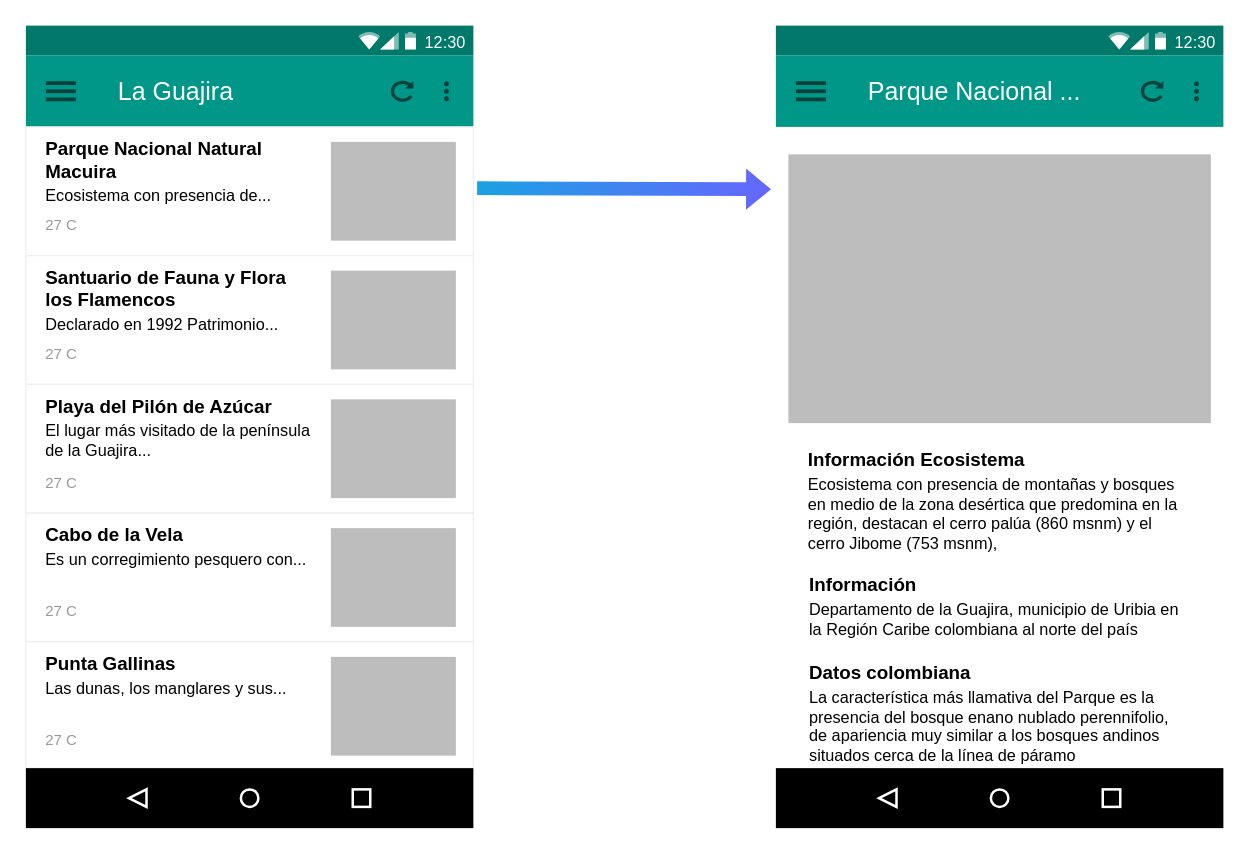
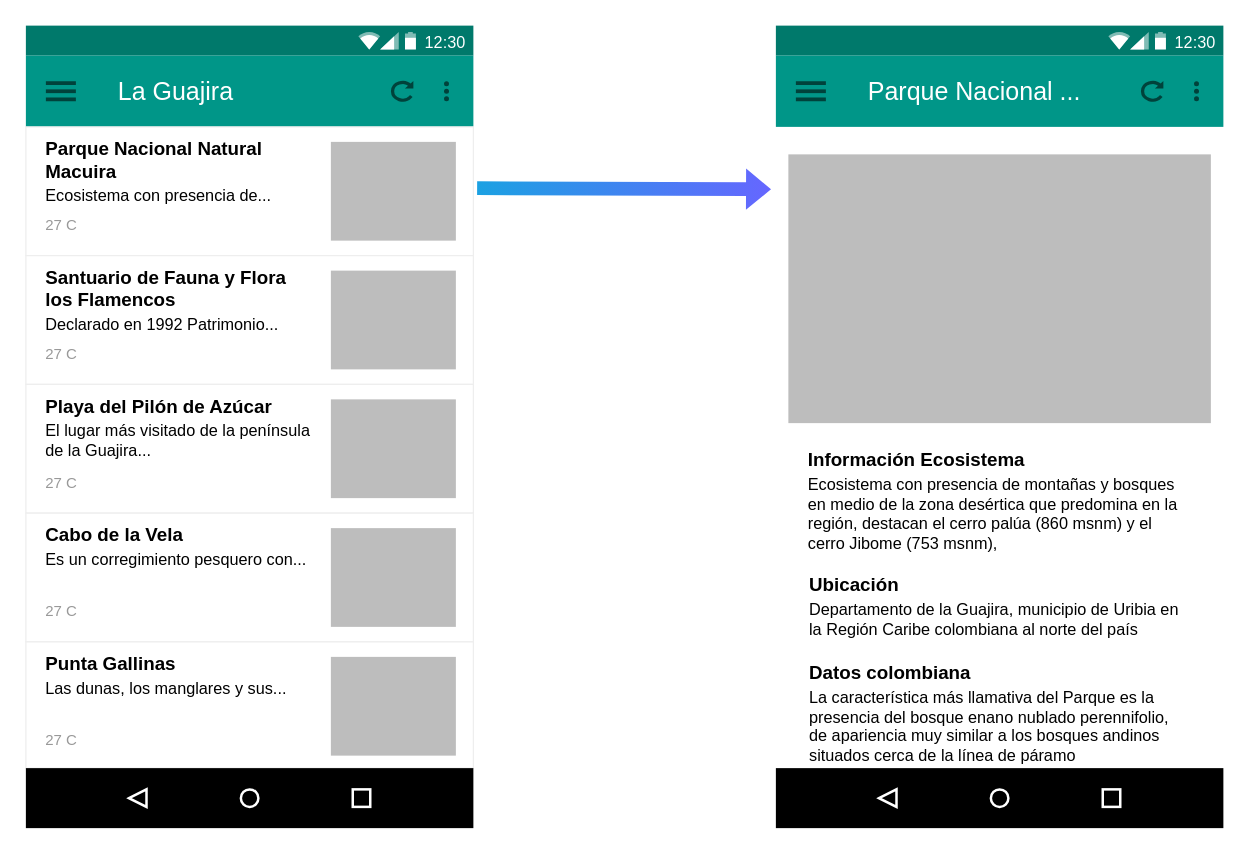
  <mxCell id="0" />
  <mxCell id="1" parent="0" />
  <mxCell id="2" value="" style="dashed=0;shape=rect;fillColor=#ffffff;strokeColor=none;" vertex="1" parent="1"><mxGeometry x="20" y="20" width="358" height="642" as="geometry" /></mxCell>
  <mxCell id="3" value="12:30" style="dashed=0;shape=rect;align=right;fillColor=#00796B;strokeColor=none;fontColor=#FFFFFF;spacingRight=4;spacingTop=1;fontStyle=0;fontSize=13;resizeWidth=1;" vertex="1" parent="2"><mxGeometry width="358" height="24" relative="1" as="geometry" /></mxCell>
  <mxCell id="4" value="" style="dashed=0;shape=mxgraph.gmdl.top_bar;fillColor=#2D3986;strokeColor=none;" vertex="1" parent="3"><mxGeometry x="1" y="0.5" width="46" height="14" relative="1" as="geometry"><mxPoint x="-92" y="-7" as="offset" /></mxGeometry></mxCell>
  <mxCell id="5" value="La Guajira" style="dashed=0;shape=rect;strokeColor=none;fillColor=#009688;resizeWidth=1;fontSize=20;fontColor=#FFFFFF;spacingTop=-3;verticalAlign=middle;align=left;spacingLeft=72;" vertex="1" parent="2"><mxGeometry width="358" height="57" relative="1" as="geometry"><mxPoint y="24" as="offset" /></mxGeometry></mxCell>
  <mxCell id="6" value="" style="dashed=0;shape=mxgraph.gmdl.preferences;strokeColor=none;fillColor=#00423B;" vertex="1" parent="5"><mxGeometry y="0.5" width="24" height="16" relative="1" as="geometry"><mxPoint x="16" y="-8" as="offset" /></mxGeometry></mxCell>
  <mxCell id="7" value="" style="dashed=0;shape=mxgraph.gmdl.refresh;strokeColor=#00423B;fillColor=#00423B;strokeWidth=2;" vertex="1" parent="5"><mxGeometry x="1" y="0.5" width="16" height="16" relative="1" as="geometry"><mxPoint x="-65" y="-8" as="offset" /></mxGeometry></mxCell>
  <mxCell id="8" value="" style="dashed=0;shape=mxgraph.gmdl.settings;strokeColor=none;fillColor=#00423B;" vertex="1" parent="5"><mxGeometry x="1" y="0.5" width="5" height="16" relative="1" as="geometry"><mxPoint x="-24" y="-8" as="offset" /></mxGeometry></mxCell>
  <mxCell id="9" value="" style="shape=rect;fillColor=#ffffff;strokeColor=#eeeeee;shadow=0;resizeWidth=1;" vertex="1" parent="2"><mxGeometry width="358" height="103" relative="1" as="geometry"><mxPoint y="81" as="offset" /></mxGeometry></mxCell>
  <mxCell id="10" value="Parque Nacional Natural Macuira" style="text;whiteSpace=wrap;fontColor=#000000;verticalAlign=top;align=left;fontSize=15;spacing=16;spacingBottom=0;spacingTop=-12;resizeWidth=1;fontStyle=1" vertex="1" parent="9"><mxGeometry width="244" height="60" relative="1" as="geometry" /></mxCell>
  <mxCell id="11" value="Ecosistema con presencia de..." style="text;whiteSpace=wrap;spacingLeft=16;spacingRight=16;spacing=0;fontSize=13;fontColor=#000000;spacingBottom=0;spacingTop=-5;resizeWidth=1;" vertex="1" parent="9"><mxGeometry width="244" height="20" relative="1" as="geometry"><mxPoint y="48" as="offset" /></mxGeometry></mxCell>
  <mxCell id="12" value="27 C" style="text;whiteSpace=wrap;spacingLeft=16;spacingRight=16;spacing=0;fontSize=12;fontColor=#999999;spacingBottom=0;spacingTop=-5;resizeWidth=1;" vertex="1" parent="9"><mxGeometry width="244" height="20" relative="1" as="geometry"><mxPoint y="72" as="offset" /></mxGeometry></mxCell>
  <mxCell id="13" value="" style="dashed=0;shape=mxgraph.gmdl.marginRect;rectMargin=12;rectMarginLeft=-12;fillColor=#BDBDBD;strokeColor=none;" vertex="1" parent="9"><mxGeometry x="244" width="112" height="103" as="geometry" /></mxCell>
  <mxCell id="14" value="" style="shape=rect;fillColor=#ffffff;strokeColor=#eeeeee;shadow=0;resizeWidth=1;" vertex="1" parent="2"><mxGeometry width="358" height="103" relative="1" as="geometry"><mxPoint y="184" as="offset" /></mxGeometry></mxCell>
  <mxCell id="15" value="Santuario de Fauna y Flora los Flamencos" style="text;whiteSpace=wrap;fontColor=#000000;verticalAlign=top;align=left;fontSize=15;spacing=16;spacingBottom=0;spacingTop=-12;resizeWidth=1;fontStyle=1" vertex="1" parent="14"><mxGeometry width="244" height="60" relative="1" as="geometry" /></mxCell>
  <mxCell id="16" value="Declarado en 1992 Patrimonio..." style="text;whiteSpace=wrap;spacingLeft=16;spacingRight=16;spacing=0;fontSize=13;fontColor=#000000;spacingBottom=0;spacingTop=-5;resizeWidth=1;" vertex="1" parent="14"><mxGeometry width="244" height="20" relative="1" as="geometry"><mxPoint y="48" as="offset" /></mxGeometry></mxCell>
  <mxCell id="17" value="27 C" style="text;whiteSpace=wrap;spacingLeft=16;spacingRight=16;spacing=0;fontSize=12;fontColor=#999999;spacingBottom=0;spacingTop=-5;resizeWidth=1;" vertex="1" parent="14"><mxGeometry width="244" height="20" relative="1" as="geometry"><mxPoint y="72" as="offset" /></mxGeometry></mxCell>
  <mxCell id="18" value="" style="dashed=0;shape=mxgraph.gmdl.marginRect;rectMargin=12;rectMarginLeft=-12;fillColor=#BDBDBD;strokeColor=none;" vertex="1" parent="14"><mxGeometry x="244" width="112" height="103" as="geometry" /></mxCell>
  <mxCell id="19" value="" style="shape=rect;fillColor=#ffffff;strokeColor=#eeeeee;shadow=0;resizeWidth=1;" vertex="1" parent="2"><mxGeometry width="358" height="103" relative="1" as="geometry"><mxPoint y="287" as="offset" /></mxGeometry></mxCell>
  <mxCell id="20" value="Playa del Pilón de Azúcar" style="text;whiteSpace=wrap;fontColor=#000000;verticalAlign=top;align=left;fontSize=15;spacing=16;spacingBottom=0;spacingTop=-12;resizeWidth=1;fontStyle=1" vertex="1" parent="19"><mxGeometry width="244" height="60" relative="1" as="geometry" /></mxCell>
  <mxCell id="21" value="El lugar más visitado de la península de la Guajira..." style="text;whiteSpace=wrap;spacingLeft=16;spacingRight=16;spacing=0;fontSize=13;fontColor=#000000;spacingBottom=0;spacingTop=-5;resizeWidth=1;" vertex="1" parent="19"><mxGeometry width="244" height="20" relative="1" as="geometry"><mxPoint y="30" as="offset" /></mxGeometry></mxCell>
  <mxCell id="22" value="27 C" style="text;whiteSpace=wrap;spacingLeft=16;spacingRight=16;spacing=0;fontSize=12;fontColor=#999999;spacingBottom=0;spacingTop=-5;resizeWidth=1;" vertex="1" parent="19"><mxGeometry width="244" height="20" relative="1" as="geometry"><mxPoint y="72" as="offset" /></mxGeometry></mxCell>
  <mxCell id="23" value="" style="dashed=0;shape=mxgraph.gmdl.marginRect;rectMargin=12;rectMarginLeft=-12;fillColor=#BDBDBD;strokeColor=none;" vertex="1" parent="19"><mxGeometry x="244" width="112" height="103" as="geometry" /></mxCell>
  <mxCell id="24" value="" style="shape=rect;fillColor=#ffffff;strokeColor=#eeeeee;shadow=0;resizeWidth=1;" vertex="1" parent="2"><mxGeometry width="358" height="103" relative="1" as="geometry"><mxPoint y="390" as="offset" /></mxGeometry></mxCell>
  <mxCell id="25" value="Cabo de la Vela" style="text;whiteSpace=wrap;fontColor=#000000;verticalAlign=top;align=left;fontSize=15;spacing=16;spacingBottom=0;spacingTop=-12;resizeWidth=1;fontStyle=1" vertex="1" parent="24"><mxGeometry width="244" height="60" relative="1" as="geometry" /></mxCell>
  <mxCell id="26" value="Es un corregimiento pesquero con..." style="text;whiteSpace=wrap;spacingLeft=16;spacingRight=16;spacing=0;fontSize=13;fontColor=#000000;spacingBottom=0;spacingTop=-5;resizeWidth=1;" vertex="1" parent="24"><mxGeometry width="244" height="20" relative="1" as="geometry"><mxPoint y="30" as="offset" /></mxGeometry></mxCell>
  <mxCell id="27" value="27 C" style="text;whiteSpace=wrap;spacingLeft=16;spacingRight=16;spacing=0;fontSize=12;fontColor=#999999;spacingBottom=0;spacingTop=-5;resizeWidth=1;" vertex="1" parent="24"><mxGeometry width="244" height="20" relative="1" as="geometry"><mxPoint y="72" as="offset" /></mxGeometry></mxCell>
  <mxCell id="28" value="" style="dashed=0;shape=mxgraph.gmdl.marginRect;rectMargin=12;rectMarginLeft=-12;fillColor=#BDBDBD;strokeColor=none;" vertex="1" parent="24"><mxGeometry x="244" width="112" height="103" as="geometry" /></mxCell>
  <mxCell id="29" value="" style="shape=rect;fillColor=#ffffff;strokeColor=#eeeeee;shadow=0;resizeWidth=1;" vertex="1" parent="2"><mxGeometry width="358" height="101" relative="1" as="geometry"><mxPoint y="493" as="offset" /></mxGeometry></mxCell>
  <mxCell id="30" value="Punta Gallinas" style="text;whiteSpace=wrap;fontColor=#000000;verticalAlign=top;align=left;fontSize=15;spacing=16;spacingBottom=0;spacingTop=-12;resizeWidth=1;fontStyle=1" vertex="1" parent="29"><mxGeometry width="244" height="60" relative="1" as="geometry" /></mxCell>
  <mxCell id="31" value="Las dunas, los manglares y sus..." style="text;whiteSpace=wrap;spacingLeft=16;spacingRight=16;spacing=0;fontSize=13;fontColor=#000000;spacingBottom=0;spacingTop=-5;resizeWidth=1;" vertex="1" parent="29"><mxGeometry width="244" height="20" relative="1" as="geometry"><mxPoint y="30" as="offset" /></mxGeometry></mxCell>
  <mxCell id="32" value="27 C" style="text;whiteSpace=wrap;spacingLeft=16;spacingRight=16;spacing=0;fontSize=12;fontColor=#999999;spacingBottom=0;spacingTop=-5;resizeWidth=1;" vertex="1" parent="29"><mxGeometry width="244" height="20" relative="1" as="geometry"><mxPoint y="72" as="offset" /></mxGeometry></mxCell>
  <mxCell id="33" value="" style="dashed=0;shape=mxgraph.gmdl.marginRect;rectMargin=12;rectMarginLeft=-12;fillColor=#BDBDBD;strokeColor=none;" vertex="1" parent="29"><mxGeometry x="244" width="112" height="103" as="geometry" /></mxCell>
  <mxCell id="34" value="" style="dashed=0;shape=rect;strokeColor=none;fillColor=#000000;resizeWidth=1;" vertex="1" parent="2"><mxGeometry y="1" width="358" height="48" relative="1" as="geometry"><mxPoint y="-48" as="offset" /></mxGeometry></mxCell>
  <mxCell id="35" value="" style="dashed=0;shape=mxgraph.gmdl.back;strokeColor=#ffffff;fillColor=#000000;strokeWidth=2;" vertex="1" parent="34"><mxGeometry x="0.25" y="0.5" width="14" height="14" relative="1" as="geometry"><mxPoint x="-7" y="-7" as="offset" /></mxGeometry></mxCell>
  <mxCell id="36" value="" style="shape=ellipse;strokeColor=#ffffff;fillColor=#000000;strokeWidth=2;" vertex="1" parent="34"><mxGeometry x="0.5" y="0.5" width="14" height="14" relative="1" as="geometry"><mxPoint x="-7" y="-7" as="offset" /></mxGeometry></mxCell>
  <mxCell id="37" value="" style="shape=rect;strokeColor=#ffffff;fillColor=#000000;strokeWidth=2;" vertex="1" parent="34"><mxGeometry x="0.75" y="0.5" width="14" height="14" relative="1" as="geometry"><mxPoint x="-7" y="-7" as="offset" /></mxGeometry></mxCell>
  <mxCell id="38" value="" style="dashed=0;shape=rect;fillColor=#ffffff;strokeColor=none;" vertex="1" parent="1"><mxGeometry x="620" y="20" width="360" height="642" as="geometry" /></mxCell>
  <mxCell id="39" value="12:30" style="dashed=0;shape=rect;align=right;fillColor=#00796B;strokeColor=none;fontColor=#FFFFFF;spacingRight=4;spacingTop=1;fontStyle=0;fontSize=13;resizeWidth=1;" vertex="1" parent="38"><mxGeometry width="358" height="24" relative="1" as="geometry" /></mxCell>
  <mxCell id="40" value="" style="dashed=0;shape=mxgraph.gmdl.top_bar;fillColor=#2D3986;strokeColor=none;" vertex="1" parent="39"><mxGeometry x="1" y="0.5" width="46" height="14" relative="1" as="geometry"><mxPoint x="-92" y="-7" as="offset" /></mxGeometry></mxCell>
  <mxCell id="41" value="Parque Nacional ..." style="dashed=0;shape=rect;strokeColor=none;fillColor=#009688;resizeWidth=1;fontSize=20;fontColor=#FFFFFF;spacingTop=-3;verticalAlign=middle;align=left;spacingLeft=72;" vertex="1" parent="38"><mxGeometry width="358" height="57" relative="1" as="geometry"><mxPoint y="24" as="offset" /></mxGeometry></mxCell>
  <mxCell id="42" value="" style="dashed=0;shape=mxgraph.gmdl.preferences;strokeColor=none;fillColor=#00423B;" vertex="1" parent="41"><mxGeometry y="0.5" width="24" height="16" relative="1" as="geometry"><mxPoint x="16" y="-8" as="offset" /></mxGeometry></mxCell>
  <mxCell id="43" value="" style="dashed=0;shape=mxgraph.gmdl.refresh;strokeColor=#00423B;fillColor=#00423B;strokeWidth=2;" vertex="1" parent="41"><mxGeometry x="1" y="0.5" width="16" height="16" relative="1" as="geometry"><mxPoint x="-65" y="-8" as="offset" /></mxGeometry></mxCell>
  <mxCell id="44" value="" style="dashed=0;shape=mxgraph.gmdl.settings;strokeColor=none;fillColor=#00423B;" vertex="1" parent="41"><mxGeometry x="1" y="0.5" width="5" height="16" relative="1" as="geometry"><mxPoint x="-24" y="-8" as="offset" /></mxGeometry></mxCell>
  <mxCell id="45" value="" style="dashed=0;shape=rect;strokeColor=none;fillColor=#000000;resizeWidth=1;" vertex="1" parent="38"><mxGeometry y="1" width="358" height="48" relative="1" as="geometry"><mxPoint y="-48" as="offset" /></mxGeometry></mxCell>
  <mxCell id="46" value="" style="dashed=0;shape=mxgraph.gmdl.back;strokeColor=#ffffff;fillColor=#000000;strokeWidth=2;" vertex="1" parent="45"><mxGeometry x="0.25" y="0.5" width="14" height="14" relative="1" as="geometry"><mxPoint x="-7" y="-7" as="offset" /></mxGeometry></mxCell>
  <mxCell id="47" value="" style="shape=ellipse;strokeColor=#ffffff;fillColor=#000000;strokeWidth=2;" vertex="1" parent="45"><mxGeometry x="0.5" y="0.5" width="14" height="14" relative="1" as="geometry"><mxPoint x="-7" y="-7" as="offset" /></mxGeometry></mxCell>
  <mxCell id="48" value="" style="shape=rect;strokeColor=#ffffff;fillColor=#000000;strokeWidth=2;" vertex="1" parent="45"><mxGeometry x="0.75" y="0.5" width="14" height="14" relative="1" as="geometry"><mxPoint x="-7" y="-7" as="offset" /></mxGeometry></mxCell>
  <mxCell id="49" value="" style="dashed=0;shape=mxgraph.gmdl.marginRect;rectMargin=12;rectMarginLeft=-12;fillColor=#BDBDBD;strokeColor=none;" vertex="1" parent="38"><mxGeometry x="10" y="91" width="350" height="239" as="geometry" /></mxCell>
  <mxCell id="50" value="Información Ecosistema" style="text;whiteSpace=wrap;fontColor=#000000;verticalAlign=top;align=left;fontSize=15;spacing=16;spacingBottom=0;spacingTop=-12;resizeWidth=1;fontStyle=1" vertex="1" parent="38"><mxGeometry x="10" y="330" width="340" height="40" as="geometry" /></mxCell>
  <mxCell id="51" value="Ecosistema con presencia de montañas y bosques en medio de la zona desértica que predomina en la región, destacan el cerro palúa (860 msnm) y el cerro Jibome (753 msnm)," style="text;whiteSpace=wrap;spacingLeft=16;spacingRight=16;spacing=0;fontSize=13;fontColor=#000000;spacingBottom=0;spacingTop=-5;resizeWidth=1;" vertex="1" parent="38"><mxGeometry x="10" y="360" width="330" height="70" as="geometry" /></mxCell>
- <mxCell id="52" value="Información" style="text;whiteSpace=wrap;fontColor=#000000;verticalAlign=top;align=left;fontSize=15;spacing=16;spacingBottom=0;spacingTop=-12;resizeWidth=1;fontStyle=1" vertex="1" parent="38"><mxGeometry x="11" y="430" width="340" height="40" as="geometry" /></mxCell>
+ <mxCell id="52" value="Ubicación" style="text;whiteSpace=wrap;fontColor=#000000;verticalAlign=top;align=left;fontSize=15;spacing=16;spacingBottom=0;spacingTop=-12;resizeWidth=1;fontStyle=1" vertex="1" parent="38"><mxGeometry x="11" y="430" width="340" height="40" as="geometry" /></mxCell>
  <mxCell id="53" value="Departamento de la Guajira, municipio de Uribia en la Región Caribe colombiana al norte del país" style="text;whiteSpace=wrap;spacingLeft=16;spacingRight=16;spacing=0;fontSize=13;fontColor=#000000;spacingBottom=0;spacingTop=-5;resizeWidth=1;" vertex="1" parent="38"><mxGeometry x="11" y="460" width="330" height="40" as="geometry" /></mxCell>
  <mxCell id="54" value="Datos colombiana" style="text;whiteSpace=wrap;fontColor=#000000;verticalAlign=top;align=left;fontSize=15;spacing=16;spacingBottom=0;spacingTop=-12;resizeWidth=1;fontStyle=1" vertex="1" parent="38"><mxGeometry x="11" y="500" width="340" height="40" as="geometry" /></mxCell>
  <mxCell id="55" value="La característica más llamativa del Parque es la presencia del bosque enano nublado perennifolio, de apariencia muy similar a los bosques andinos situados cerca de la línea de páramo" style="text;whiteSpace=wrap;spacingLeft=16;spacingRight=16;spacing=0;fontSize=13;fontColor=#000000;spacingBottom=0;spacingTop=-5;resizeWidth=1;" vertex="1" parent="38"><mxGeometry x="11" y="530" width="330" height="40" as="geometry" /></mxCell>
  <mxCell id="56" value="" style="shape=flexArrow;endArrow=classic;html=1;fontColor=#FF3333;strokeWidth=2;entryX=-0.008;entryY=0.204;entryDx=0;entryDy=0;entryPerimeter=0;fillColor=#1ba1e2;strokeColor=none;gradientDirection=east;gradientColor=#6666FF;" edge="1" parent="1" target="38"><mxGeometry width="50" height="50" relative="1" as="geometry"><mxPoint x="380" y="150" as="sourcePoint" /><mxPoint x="580" y="150" as="targetPoint" /></mxGeometry></mxCell>
